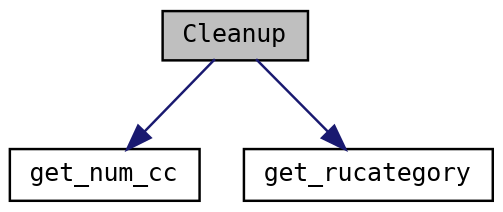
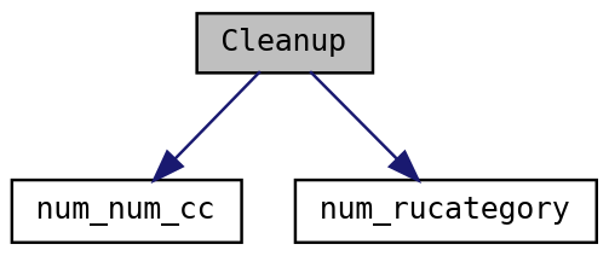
  digraph {
    fontname="DejaVu Sans Mono"
    rankdir=TB
    node [color=black fillcolor=white fontname="DejaVu Sans Mono" fontsize=10 shape=record style=filled]
    edge [color=midnightblue fontname="DejaVu Sans Mono" fontsize=10 labelfontname=Helvetica labelfontsize=10 style=solid]
    n1 [fillcolor=grey75 fontcolor=black height=0.2 label=Cleanup width=0.4]
-   n2 [height=0.2 label=get_num_cc width=0.4]
-   n3 [height=0.2 label=get_rucategory width=0.4]
+   n2 [height=0.2 label=num_num_cc width=0.4]
+   n3 [height=0.2 label=num_rucategory width=0.4]
    n1 -> n2
    n1 -> n3
  }
